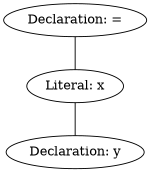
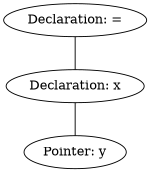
  graph {
    n1 [label="Declaration: ="]
-   n2 [label="Literal: x"]
-   n3 [label="Declaration: y"]
+   n2 [label="Declaration: x"]
+   n3 [label="Pointer: y"]
    n1 -- n2
    n2 -- n3
  }
